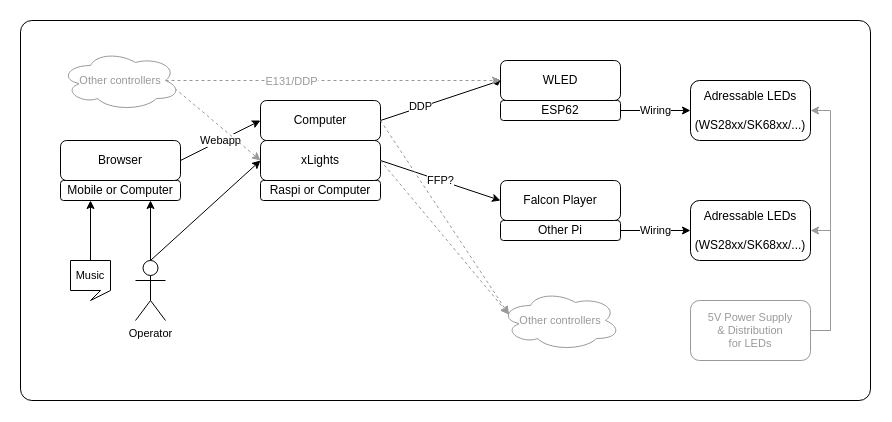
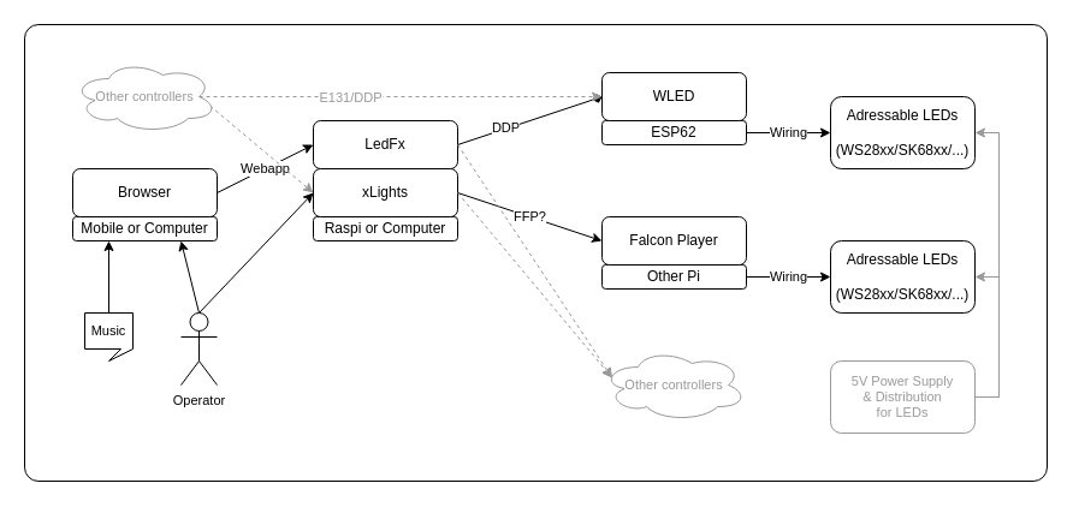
  <mxCell id="0" />
  <mxCell id="1" parent="0" />
  <mxCell id="2" value="" style="rounded=1;whiteSpace=wrap;html=1;fontFamily=Helvetica;fontSize=11;fontColor=default;labelBackgroundColor=default;arcSize=3;" vertex="1" parent="1"><mxGeometry y="20" width="850" height="380" as="geometry" x="20" /></mxCell>
  <mxCell id="3" value="Adressable LEDs&lt;br&gt;&lt;br&gt;&lt;div&gt;(WS28xx/&lt;span style=&quot;background-color: initial;&quot;&gt;SK68xx/...)&lt;/span&gt;&lt;/div&gt;" style="rounded=1;whiteSpace=wrap;html=1;" vertex="1" parent="1"><mxGeometry x="690" y="80" width="120" height="60" as="geometry" /></mxCell>
  <mxCell id="4" value="Adressable LEDs&lt;br&gt;&lt;br&gt;&lt;div&gt;(WS28xx/&lt;span style=&quot;background-color: initial;&quot;&gt;SK68xx/...)&lt;/span&gt;&lt;/div&gt;" style="rounded=1;whiteSpace=wrap;html=1;" vertex="1" parent="1"><mxGeometry x="690" y="200" width="120" height="60" as="geometry" /></mxCell>
  <mxCell id="5" value="Wiring" style="edgeStyle=orthogonalEdgeStyle;rounded=0;orthogonalLoop=1;jettySize=auto;html=1;entryX=0;entryY=0.5;entryDx=0;entryDy=0;" edge="1" parent="1" source="6" target="3"><mxGeometry relative="1" as="geometry" /></mxCell>
  <mxCell id="6" value="ESP62" style="rounded=1;whiteSpace=wrap;html=1;" vertex="1" parent="1"><mxGeometry x="500" y="100" width="120" height="20" as="geometry" /></mxCell>
  <mxCell id="7" value="Wiring" style="edgeStyle=orthogonalEdgeStyle;rounded=0;orthogonalLoop=1;jettySize=auto;html=1;entryX=0;entryY=0.5;entryDx=0;entryDy=0;" edge="1" parent="1" source="8" target="4"><mxGeometry relative="1" as="geometry" /></mxCell>
  <mxCell id="8" value="Other Pi" style="rounded=1;whiteSpace=wrap;html=1;" vertex="1" parent="1"><mxGeometry x="500" y="220" width="120" height="20" as="geometry" /></mxCell>
  <mxCell id="9" value="Falcon Player" style="rounded=1;whiteSpace=wrap;html=1;" vertex="1" parent="1"><mxGeometry x="500" y="180" width="120" height="40" as="geometry" /></mxCell>
  <mxCell id="10" value="WLED" style="rounded=1;whiteSpace=wrap;html=1;" vertex="1" parent="1"><mxGeometry x="500" y="60" width="120" height="40" as="geometry" /></mxCell>
  <mxCell id="11" value="Raspi or Computer" style="rounded=1;whiteSpace=wrap;html=1;" vertex="1" parent="1"><mxGeometry x="260" y="180" width="120" height="20" as="geometry" /></mxCell>
  <mxCell id="12" style="edgeStyle=none;rounded=0;orthogonalLoop=1;jettySize=auto;html=1;entryX=0;entryY=0.5;entryDx=0;entryDy=0;strokeColor=default;align=center;verticalAlign=middle;fontFamily=Helvetica;fontSize=11;fontColor=default;labelBackgroundColor=default;endArrow=diamond;exitX=1;exitY=0.5;exitDx=0;exitDy=0;" edge="1" parent="1" source="14" target="10"><mxGeometry relative="1" as="geometry" /></mxCell>
  <mxCell id="13" value="DDP" style="edgeLabel;html=1;align=center;verticalAlign=middle;resizable=0;points=[];fontFamily=Helvetica;fontSize=11;fontColor=default;labelBackgroundColor=default;" vertex="1" connectable="0" parent="12"><mxGeometry x="-0.335" y="1" relative="1" as="geometry"><mxPoint as="offset" /></mxGeometry></mxCell>
- <mxCell id="14" value="Computer" style="rounded=1;whiteSpace=wrap;html=1;" vertex="1" parent="1"><mxGeometry x="260" y="100" width="120" height="40" as="geometry" /></mxCell>
+ <mxCell id="14" value="LedFx" style="rounded=1;whiteSpace=wrap;html=1;" vertex="1" parent="1"><mxGeometry x="260" y="100" width="120" height="40" as="geometry" /></mxCell>
  <mxCell id="15" value="FFP?" style="edgeStyle=none;rounded=0;orthogonalLoop=1;jettySize=auto;html=1;entryX=0;entryY=0.5;entryDx=0;entryDy=0;strokeColor=default;align=center;verticalAlign=middle;fontFamily=Helvetica;fontSize=11;fontColor=default;labelBackgroundColor=default;endArrow=classic;exitX=1;exitY=0.5;exitDx=0;exitDy=0;" edge="1" parent="1" source="16" target="9"><mxGeometry relative="1" as="geometry" /></mxCell>
  <mxCell id="16" value="xLights" style="rounded=1;whiteSpace=wrap;html=1;" vertex="1" parent="1"><mxGeometry x="260" y="140" width="120" height="40" as="geometry" /></mxCell>
  <mxCell id="17" value="Mobile or Computer" style="rounded=1;whiteSpace=wrap;html=1;" vertex="1" parent="1"><mxGeometry x="60" y="180" width="120" height="20" as="geometry" /></mxCell>
  <mxCell id="18" value="Webapp" style="edgeStyle=none;rounded=0;orthogonalLoop=1;jettySize=auto;html=1;entryX=0;entryY=0.5;entryDx=0;entryDy=0;strokeColor=default;align=center;verticalAlign=middle;fontFamily=Helvetica;fontSize=11;fontColor=default;labelBackgroundColor=default;endArrow=classic;exitX=1;exitY=0.5;exitDx=0;exitDy=0;" edge="1" parent="1" source="19" target="14"><mxGeometry relative="1" as="geometry" /></mxCell>
  <mxCell id="19" value="Browser" style="rounded=1;whiteSpace=wrap;html=1;" vertex="1" parent="1"><mxGeometry x="60" y="140" width="120" height="40" as="geometry" /></mxCell>
  <mxCell id="20" style="edgeStyle=none;rounded=0;orthogonalLoop=1;jettySize=auto;html=1;exitX=1;exitY=0.5;exitDx=0;exitDy=0;entryX=1;entryY=0.5;entryDx=0;entryDy=0;strokeColor=#999999;align=center;verticalAlign=middle;fontFamily=Helvetica;fontSize=11;fontColor=default;labelBackgroundColor=default;endArrow=classic;" edge="1" parent="1" source="22" target="4"><mxGeometry relative="1" as="geometry"><Array as="points"><mxPoint x="750" y="330" /><mxPoint x="830" y="330" /><mxPoint x="830" y="230" /></Array></mxGeometry></mxCell>
  <mxCell id="21" style="edgeStyle=orthogonalEdgeStyle;rounded=0;orthogonalLoop=1;jettySize=auto;html=1;exitX=1;exitY=0.5;exitDx=0;exitDy=0;entryX=1;entryY=0.5;entryDx=0;entryDy=0;strokeColor=#999999;align=center;verticalAlign=middle;fontFamily=Helvetica;fontSize=11;fontColor=default;labelBackgroundColor=default;endArrow=classic;" edge="1" parent="1" source="22" target="3"><mxGeometry relative="1" as="geometry"><Array as="points"><mxPoint x="830" y="330" /><mxPoint x="830" y="110" /></Array></mxGeometry></mxCell>
  <mxCell id="22" value="5V Power Supply&lt;div&gt;&amp;amp; Distribution&lt;br&gt;for LEDs&lt;/div&gt;" style="rounded=1;whiteSpace=wrap;html=1;fontFamily=Helvetica;fontSize=11;fontColor=#999999;labelBackgroundColor=default;strokeColor=#999999;" vertex="1" parent="1"><mxGeometry x="690" y="300" width="120" height="60" as="geometry" /></mxCell>
  <mxCell id="23" style="edgeStyle=none;rounded=0;orthogonalLoop=1;jettySize=auto;html=1;entryX=0.75;entryY=1;entryDx=0;entryDy=0;strokeColor=default;align=center;verticalAlign=middle;fontFamily=Helvetica;fontSize=11;fontColor=default;labelBackgroundColor=default;endArrow=classic;exitX=0.5;exitY=0;exitDx=0;exitDy=0;exitPerimeter=0;" edge="1" parent="1" source="25" target="17"><mxGeometry relative="1" as="geometry" /></mxCell>
  <mxCell id="24" style="edgeStyle=none;rounded=0;orthogonalLoop=1;jettySize=auto;html=1;entryX=0;entryY=0.5;entryDx=0;entryDy=0;strokeColor=default;align=center;verticalAlign=middle;fontFamily=Helvetica;fontSize=11;fontColor=default;labelBackgroundColor=default;endArrow=classic;exitX=0.5;exitY=0;exitDx=0;exitDy=0;exitPerimeter=0;" edge="1" parent="1" source="25" target="16"><mxGeometry relative="1" as="geometry" /></mxCell>
- <mxCell id="25" value="Operator" style="shape=umlActor;verticalLabelPosition=bottom;verticalAlign=top;html=1;outlineConnect=0;fontFamily=Helvetica;fontSize=11;fontColor=default;labelBackgroundColor=default;" vertex="1" parent="1"><mxGeometry x="135" y="260" width="30" height="60" as="geometry" /></mxCell>
+ <mxCell id="25" value="Operator" style="shape=umlActor;verticalLabelPosition=bottom;verticalAlign=top;html=1;outlineConnect=0;fontFamily=Helvetica;fontSize=11;fontColor=default;labelBackgroundColor=default;" vertex="1" parent="1"><mxGeometry x="150" y="260" width="30" height="60" as="geometry" /></mxCell>
  <mxCell id="26" style="edgeStyle=none;rounded=0;orthogonalLoop=1;jettySize=auto;html=1;entryX=0.25;entryY=1;entryDx=0;entryDy=0;strokeColor=default;align=center;verticalAlign=middle;fontFamily=Helvetica;fontSize=11;fontColor=default;labelBackgroundColor=default;endArrow=classic;exitX=0.5;exitY=0;exitDx=0;exitDy=0;exitPerimeter=0;" edge="1" parent="1" source="27" target="17"><mxGeometry relative="1" as="geometry" /></mxCell>
  <mxCell id="27" value="Music" style="shape=callout;whiteSpace=wrap;html=1;perimeter=calloutPerimeter;fontFamily=Helvetica;fontSize=11;fontColor=default;labelBackgroundColor=default;size=10;position=0.75;" vertex="1" parent="1"><mxGeometry x="70" y="260" width="40" height="40" as="geometry" /></mxCell>
  <mxCell id="28" style="edgeStyle=none;rounded=0;orthogonalLoop=1;jettySize=auto;html=1;exitX=0.875;exitY=0.5;exitDx=0;exitDy=0;exitPerimeter=0;entryX=0;entryY=0.5;entryDx=0;entryDy=0;strokeColor=#999999;align=center;verticalAlign=middle;fontFamily=Helvetica;fontSize=11;fontColor=#999999;labelBackgroundColor=default;endArrow=classic;dashed=1;" edge="1" parent="1" source="31" target="10"><mxGeometry relative="1" as="geometry" /></mxCell>
  <mxCell id="29" value="E131/DDP" style="edgeLabel;html=1;align=center;verticalAlign=middle;resizable=0;points=[];fontFamily=Helvetica;fontSize=11;fontColor=#999999;labelBackgroundColor=default;" vertex="1" connectable="0" parent="28"><mxGeometry x="-0.246" relative="1" as="geometry"><mxPoint x="-1" as="offset" /></mxGeometry></mxCell>
  <mxCell id="30" style="edgeStyle=none;rounded=0;orthogonalLoop=1;jettySize=auto;html=1;exitX=0.875;exitY=0.5;exitDx=0;exitDy=0;exitPerimeter=0;entryX=0;entryY=0.5;entryDx=0;entryDy=0;strokeColor=#999999;align=center;verticalAlign=middle;fontFamily=Helvetica;fontSize=11;fontColor=#999999;labelBackgroundColor=default;endArrow=classic;dashed=1;" edge="1" parent="1" source="31" target="16"><mxGeometry relative="1" as="geometry" /></mxCell>
  <mxCell id="31" value="Other controllers" style="ellipse;shape=cloud;whiteSpace=wrap;html=1;fontFamily=Helvetica;fontSize=11;fontColor=#999999;labelBackgroundColor=default;strokeColor=#999999;" vertex="1" parent="1"><mxGeometry x="60" y="50" width="120" height="60" as="geometry" /></mxCell>
  <mxCell id="32" value="Other controllers" style="ellipse;shape=cloud;whiteSpace=wrap;html=1;fontFamily=Helvetica;fontSize=11;fontColor=#999999;labelBackgroundColor=default;strokeColor=#999999;" vertex="1" parent="1"><mxGeometry x="500" y="290" width="120" height="60" as="geometry" /></mxCell>
  <mxCell id="33" style="edgeStyle=none;rounded=0;orthogonalLoop=1;jettySize=auto;html=1;entryX=0.07;entryY=0.4;entryDx=0;entryDy=0;entryPerimeter=0;strokeColor=#999999;align=center;verticalAlign=middle;fontFamily=Helvetica;fontSize=11;fontColor=#999999;labelBackgroundColor=default;endArrow=classic;exitX=1;exitY=0.5;exitDx=0;exitDy=0;dashed=1;" edge="1" parent="1" source="16" target="32"><mxGeometry relative="1" as="geometry" /></mxCell>
  <mxCell id="34" style="edgeStyle=none;rounded=0;orthogonalLoop=1;jettySize=auto;html=1;entryX=0.07;entryY=0.4;entryDx=0;entryDy=0;entryPerimeter=0;strokeColor=#999999;align=center;verticalAlign=middle;fontFamily=Helvetica;fontSize=11;fontColor=#999999;labelBackgroundColor=default;endArrow=classic;exitX=1;exitY=0.5;exitDx=0;exitDy=0;dashed=1;" edge="1" parent="1" source="14" target="32"><mxGeometry relative="1" as="geometry" /></mxCell>
